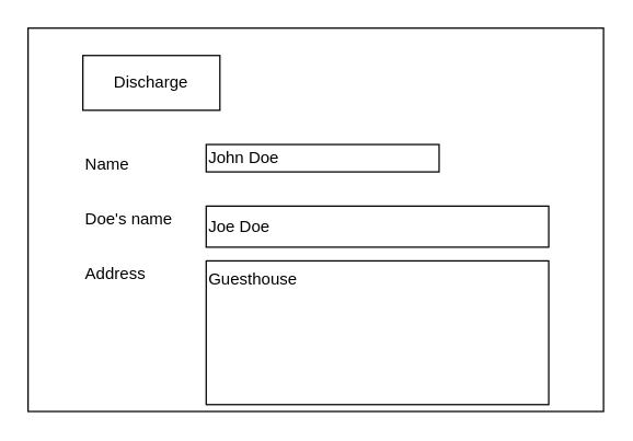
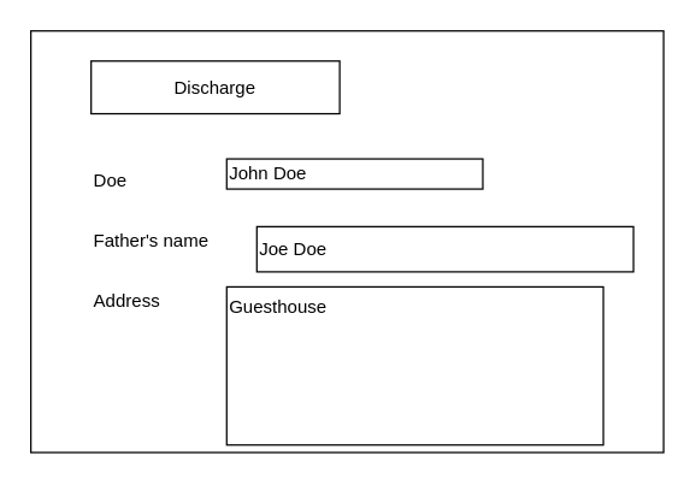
  <mxCell id="0" />
  <mxCell id="1" parent="0" />
  <mxCell id="2" value="" style="rounded=0;whiteSpace=wrap;html=1;align=left;" vertex="1" parent="1"><mxGeometry x="20" y="20" width="420" height="280" as="geometry" /></mxCell>
- <mxCell id="3" value="Discharge" style="rounded=0;whiteSpace=wrap;html=1;" vertex="1" parent="1"><mxGeometry x="60" y="40" width="100" height="40" as="geometry" /></mxCell>
- <mxCell id="4" value="Name" style="text;html=1;strokeColor=none;fillColor=none;align=left;verticalAlign=middle;whiteSpace=wrap;rounded=0;" vertex="1" parent="1"><mxGeometry x="60" y="110" width="40" height="20" as="geometry" /></mxCell>
+ <mxCell id="3" value="Discharge" style="rounded=0;whiteSpace=wrap;html=1;" vertex="1" parent="1"><mxGeometry x="60" y="40" width="165" height="35" as="geometry" /></mxCell>
+ <mxCell id="4" value="Doe" style="text;html=1;strokeColor=none;fillColor=none;align=left;verticalAlign=middle;whiteSpace=wrap;rounded=0;" vertex="1" parent="1"><mxGeometry x="60" y="110" width="40" height="20" as="geometry" /></mxCell>
  <mxCell id="5" value="Address" style="text;html=1;strokeColor=none;fillColor=none;align=left;verticalAlign=middle;whiteSpace=wrap;rounded=0;" vertex="1" parent="1"><mxGeometry x="60" y="190" width="40" height="20" as="geometry" /></mxCell>
- <mxCell id="6" value="Doe's name" style="text;html=1;strokeColor=none;fillColor=none;align=left;verticalAlign=middle;whiteSpace=wrap;rounded=0;" vertex="1" parent="1"><mxGeometry x="60" y="150" width="90" height="20" as="geometry" /></mxCell>
+ <mxCell id="6" value="Father's name" style="text;html=1;strokeColor=none;fillColor=none;align=left;verticalAlign=middle;whiteSpace=wrap;rounded=0;" vertex="1" parent="1"><mxGeometry x="60" y="150" width="90" height="20" as="geometry" /></mxCell>
  <mxCell id="7" value="John Doe" style="rounded=0;whiteSpace=wrap;html=1;align=left;" vertex="1" parent="1"><mxGeometry x="150" y="105" width="170" height="20" as="geometry" /></mxCell>
- <mxCell id="8" value="Joe Doe" style="rounded=0;whiteSpace=wrap;html=1;align=left;" vertex="1" parent="1"><mxGeometry x="150" y="150" width="250" height="30" as="geometry" /></mxCell>
+ <mxCell id="8" value="Joe Doe" style="rounded=0;whiteSpace=wrap;html=1;align=left;" vertex="1" parent="1"><mxGeometry x="170" y="150" width="250" height="30" as="geometry" /></mxCell>
  <mxCell id="9" value="Guesthouse" style="rounded=0;whiteSpace=wrap;html=1;align=left;verticalAlign=top;" vertex="1" parent="1"><mxGeometry x="150" y="190" width="250" height="105" as="geometry" /></mxCell>
